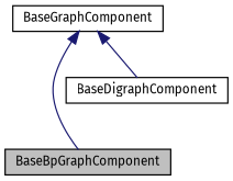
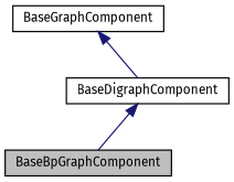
  digraph {
    fontname="Fira Sans"
    node [color=black fillcolor=white fontname="Fira Sans" fontsize=10 shape=record style=filled]
    edge [color=midnightblue dir=back fontname="Fira Sans" fontsize=10 labelfontname=FreeSans labelfontsize=10 style=solid]
    n1 [fillcolor=grey75 fontcolor=black height=0.2 label=BaseBpGraphComponent width=0.4]
    n2 [height=0.2 label=BaseGraphComponent width=0.4]
    n3 [height=0.2 label=BaseDigraphComponent width=0.4]
-   n2 -> n1
+   n3 -> n1
    n2 -> n3
  }
